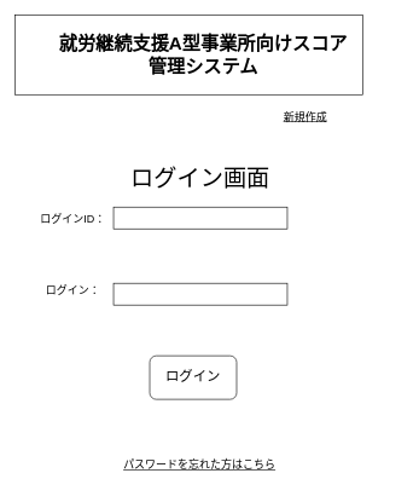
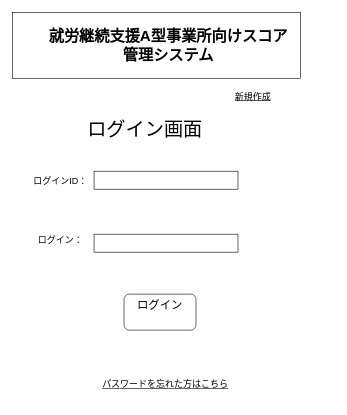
  <mxCell id="0" />
  <mxCell id="1" parent="0" />
  <mxCell id="2" value="" style="group" vertex="1" connectable="0" parent="1"><mxGeometry x="20" y="20" width="480" height="110" as="geometry" /></mxCell>
  <mxCell id="3" value="" style="rounded=0;whiteSpace=wrap;html=1;" vertex="1" parent="2"><mxGeometry width="480" height="110" as="geometry" /></mxCell>
  <mxCell id="4" value="&lt;span id=&quot;docs-internal-guid-5d944579-7fff-8bed-4f9c-a0fe6fe24ad6&quot;&gt;&lt;span style=&quot;font-size: 19pt; font-family: Arial, sans-serif; color: rgb(0, 0, 0); background-color: transparent; font-weight: 700; font-variant-numeric: normal; font-variant-east-asian: normal; font-variant-alternates: normal; font-variant-position: normal; font-variant-emoji: normal; vertical-align: baseline; white-space-collapse: preserve;&quot;&gt;就労継続支援A型事業所向けスコア管理システム&lt;/span&gt;&lt;/span&gt;" style="text;html=1;align=center;verticalAlign=middle;whiteSpace=wrap;rounded=0;" vertex="1" parent="2"><mxGeometry x="50" y="40" width="420" height="30" as="geometry" /></mxCell>
- <mxCell id="5" value="ログイン画面" style="text;html=1;align=center;verticalAlign=middle;whiteSpace=wrap;rounded=0;fontSize=32;" vertex="1" parent="1"><mxGeometry x="171" y="230" width="210" height="30" as="geometry" /></mxCell>
+ <mxCell id="5" value="ログイン画面" style="text;html=1;align=center;verticalAlign=middle;whiteSpace=wrap;rounded=0;fontSize=32;" vertex="1" parent="1"><mxGeometry x="136" y="200" width="210" height="30" as="geometry" /></mxCell>
  <mxCell id="6" value="パスワードを忘れた方はこちら" style="text;html=1;align=center;verticalAlign=middle;whiteSpace=wrap;rounded=0;fontSize=15;fontStyle=4" vertex="1" parent="1"><mxGeometry x="140" y="610" width="270" height="60" as="geometry" /></mxCell>
  <mxCell id="7" value="新規作成" style="text;html=1;align=center;verticalAlign=middle;whiteSpace=wrap;rounded=0;fontSize=15;fontStyle=4" vertex="1" parent="1"><mxGeometry x="286" y="130" width="270" height="60" as="geometry" /></mxCell>
  <mxCell id="8" value="" style="group" vertex="1" connectable="0" parent="1"><mxGeometry x="20" y="270" width="376" height="60" as="geometry" /></mxCell>
  <mxCell id="9" value="ログインID：" style="text;html=1;align=center;verticalAlign=middle;whiteSpace=wrap;rounded=0;fontSize=15;" vertex="1" parent="8"><mxGeometry width="160" height="60" as="geometry" /></mxCell>
  <mxCell id="10" value="" style="rounded=0;whiteSpace=wrap;html=1;" vertex="1" parent="8"><mxGeometry x="136" y="15" width="240" height="30" as="geometry" /></mxCell>
  <mxCell id="11" value="" style="group" vertex="1" connectable="0" parent="1"><mxGeometry x="20" y="370" width="376" height="60" as="geometry" /></mxCell>
  <mxCell id="12" value="ログイン：" style="text;html=1;align=center;verticalAlign=middle;whiteSpace=wrap;rounded=0;fontSize=15;" vertex="1" parent="11"><mxGeometry width="160" height="60" as="geometry" /></mxCell>
  <mxCell id="13" value="" style="rounded=0;whiteSpace=wrap;html=1;" vertex="1" parent="11"><mxGeometry x="136" y="20" width="240" height="30" as="geometry" /></mxCell>
  <mxCell id="14" value="" style="group" vertex="1" connectable="0" parent="1"><mxGeometry x="206" y="490" width="120" height="60" as="geometry" /></mxCell>
  <mxCell id="15" value="" style="rounded=1;whiteSpace=wrap;html=1;container=0;" vertex="1" parent="14"><mxGeometry width="120" height="60" as="geometry" /></mxCell>
- <mxCell id="16" value="ログイン" style="text;html=1;align=center;verticalAlign=middle;whiteSpace=wrap;rounded=0;fontSize=19;container=0;" vertex="1" parent="14"><mxGeometry x="17" y="15" width="86" height="30" as="geometry" /></mxCell>
+ <mxCell id="16" value="ログイン" style="text;html=1;align=center;verticalAlign=middle;whiteSpace=wrap;rounded=0;fontSize=19;container=0;" vertex="1" parent="14"><mxGeometry x="17" y="5" width="86" height="30" as="geometry" /></mxCell>
